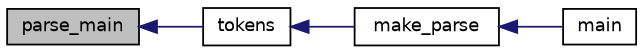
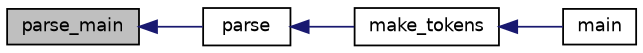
  digraph {
    rankdir=LR
    node [color=black fillcolor=white fontname=Helvetica fontsize=10 shape=record style=filled]
    edge [color=midnightblue dir=back fontname=Helvetica fontsize=10 labelfontname=Helvetica labelfontsize=10 style=solid]
    n1 [fillcolor=grey75 fontcolor=black height=0.2 label=parse_main width=0.4]
-   n2 [height=0.2 label=tokens width=0.4]
-   n3 [height=0.2 label=make_parse width=0.4]
+   n2 [height=0.2 label=parse width=0.4]
+   n3 [height=0.2 label=make_tokens width=0.4]
    n4 [height=0.2 label=main width=0.4]
    n1 -> n2
    n2 -> n3
    n3 -> n4
  }
